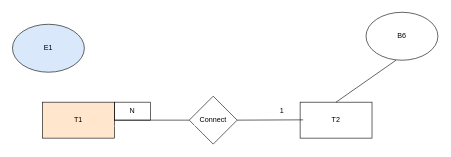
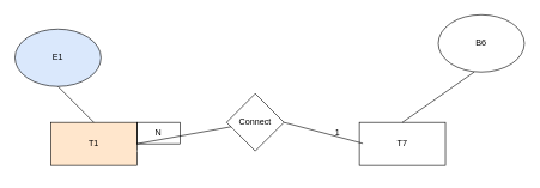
  <mxCell id="0" />
  <mxCell id="1" parent="0" />
- <mxCell id="2" value="T2" style="rounded=0;whiteSpace=wrap;html=1;" vertex="1" parent="1"><mxGeometry x="500" y="170" width="120" height="60" as="geometry" /></mxCell>
+ <mxCell id="2" value="T7" style="rounded=0;whiteSpace=wrap;html=1;" vertex="1" parent="1"><mxGeometry x="500" y="170" width="120" height="60" as="geometry" /></mxCell>
  <mxCell id="3" value="T1" style="rounded=0;whiteSpace=wrap;html=1;fillColor=#ffe6cc;" vertex="1" parent="1"><mxGeometry x="70" y="170" width="120" height="60" as="geometry" /></mxCell>
  <mxCell id="4" value="B6" style="ellipse;whiteSpace=wrap;html=1;" vertex="1" parent="1"><mxGeometry x="610" y="20" width="120" height="80" as="geometry" /></mxCell>
  <mxCell id="5" value="E1" style="ellipse;whiteSpace=wrap;html=1;fillColor=#dae8fc;" vertex="1" parent="1"><mxGeometry x="20" y="40" width="120" height="80" as="geometry" /></mxCell>
  <mxCell id="6" value="" style="endArrow=none;html=1;rounded=0;strokeColor=#000000;exitX=0.5;exitY=0;exitDx=0;exitDy=0;" edge="1" parent="1" source="2"><mxGeometry width="50" height="50" relative="1" as="geometry"><mxPoint x="610" y="150" as="sourcePoint" /><mxPoint x="660" y="100" as="targetPoint" /></mxGeometry></mxCell>
- <mxCell id="8" value="Connect" style="rhombus;whiteSpace=wrap;html=1;" vertex="1" parent="1"><mxGeometry x="315" y="160" width="80" height="80" as="geometry" /></mxCell>
+ <mxCell id="7" value="" style="endArrow=none;html=1;rounded=0;strokeColor=#000000;exitX=0.5;exitY=0;exitDx=0;exitDy=0;entryX=0.5;entryY=1;entryDx=0;entryDy=0;" edge="1" parent="1" source="3" target="5"><mxGeometry width="50" height="50" relative="1" as="geometry"><mxPoint x="120" y="180" as="sourcePoint" /><mxPoint x="220" y="110" as="targetPoint" /></mxGeometry></mxCell>
+ <mxCell id="8" value="Connect" style="rhombus;whiteSpace=wrap;html=1;" vertex="1" parent="1"><mxGeometry x="315" y="130" width="80" height="80" as="geometry" /></mxCell>
  <mxCell id="9" value="" style="endArrow=none;html=1;rounded=0;strokeColor=#000000;exitX=0.5;exitY=0;exitDx=0;exitDy=0;" edge="1" parent="1" target="8"><mxGeometry width="50" height="50" relative="1" as="geometry"><mxPoint x="190" y="200" as="sourcePoint" /><mxPoint x="290" y="130" as="targetPoint" /></mxGeometry></mxCell>
  <mxCell id="10" value="" style="endArrow=none;html=1;rounded=0;strokeColor=#FFFFFF;exitX=0.5;exitY=0;exitDx=0;exitDy=0;entryX=0.163;entryY=0.613;entryDx=0;entryDy=0;entryPerimeter=0;" edge="1" parent="1" target="8"><mxGeometry width="50" height="50" relative="1" as="geometry"><mxPoint x="190" y="210" as="sourcePoint" /><mxPoint x="315" y="210" as="targetPoint" /></mxGeometry></mxCell>
  <mxCell id="11" value="" style="endArrow=none;html=1;rounded=0;strokeColor=#000000;entryX=0;entryY=0.5;entryDx=0;entryDy=0;labelBackgroundColor=#000000;exitX=1;exitY=0.5;exitDx=0;exitDy=0;" edge="1" parent="1" source="8"><mxGeometry width="50" height="50" relative="1" as="geometry"><mxPoint x="400" y="200" as="sourcePoint" /><mxPoint x="505" y="199.5" as="targetPoint" /></mxGeometry></mxCell>
  <mxCell id="12" value="&lt;span style=&quot;caret-color: rgb(255, 255, 255);&quot;&gt;N&lt;/span&gt;" style="text;html=1;align=center;verticalAlign=middle;whiteSpace=wrap;rounded=0;fillColor=none;fontColor=#000000;strokeColor=#000000;" vertex="1" parent="1"><mxGeometry x="190" y="170" width="60" height="30" as="geometry" /></mxCell>
  <mxCell id="13" value="&lt;span style=&quot;caret-color: rgb(255, 255, 255);&quot;&gt;1&lt;/span&gt;" style="text;html=1;align=center;verticalAlign=middle;whiteSpace=wrap;rounded=0;fontColor=#000000;" vertex="1" parent="1"><mxGeometry x="440" y="170" width="60" height="30" as="geometry" /></mxCell>
